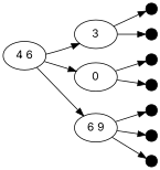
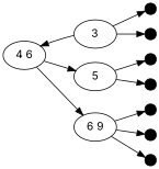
  digraph {
    fontname=Inter
    rankdir=LR
    node [fontname=Inter shape=point]
    edge [fontname=Inter]
    n1 [label="4 6" shape=""]
    n2 [label=3 shape=""]
-   n3 [label=0 shape=""]
+   n3 [label=5 shape=""]
    n4 [label="6 9" shape=""]
    2 [width=0.2]
    3 [width=0.2]
    5 [width=0.2]
    6 [width=0.2]
    8 [width=0.2]
    9 [width=0.2]
    10 [width=0.2]
-   n1 -> n2
+   n2 -> n1
    n1 -> n3
    n1 -> n4
    n2 -> 2
    n2 -> 3
    n3 -> 5
    n3 -> 6
    n4 -> 8
    n4 -> 9
    n4 -> 10
  }
